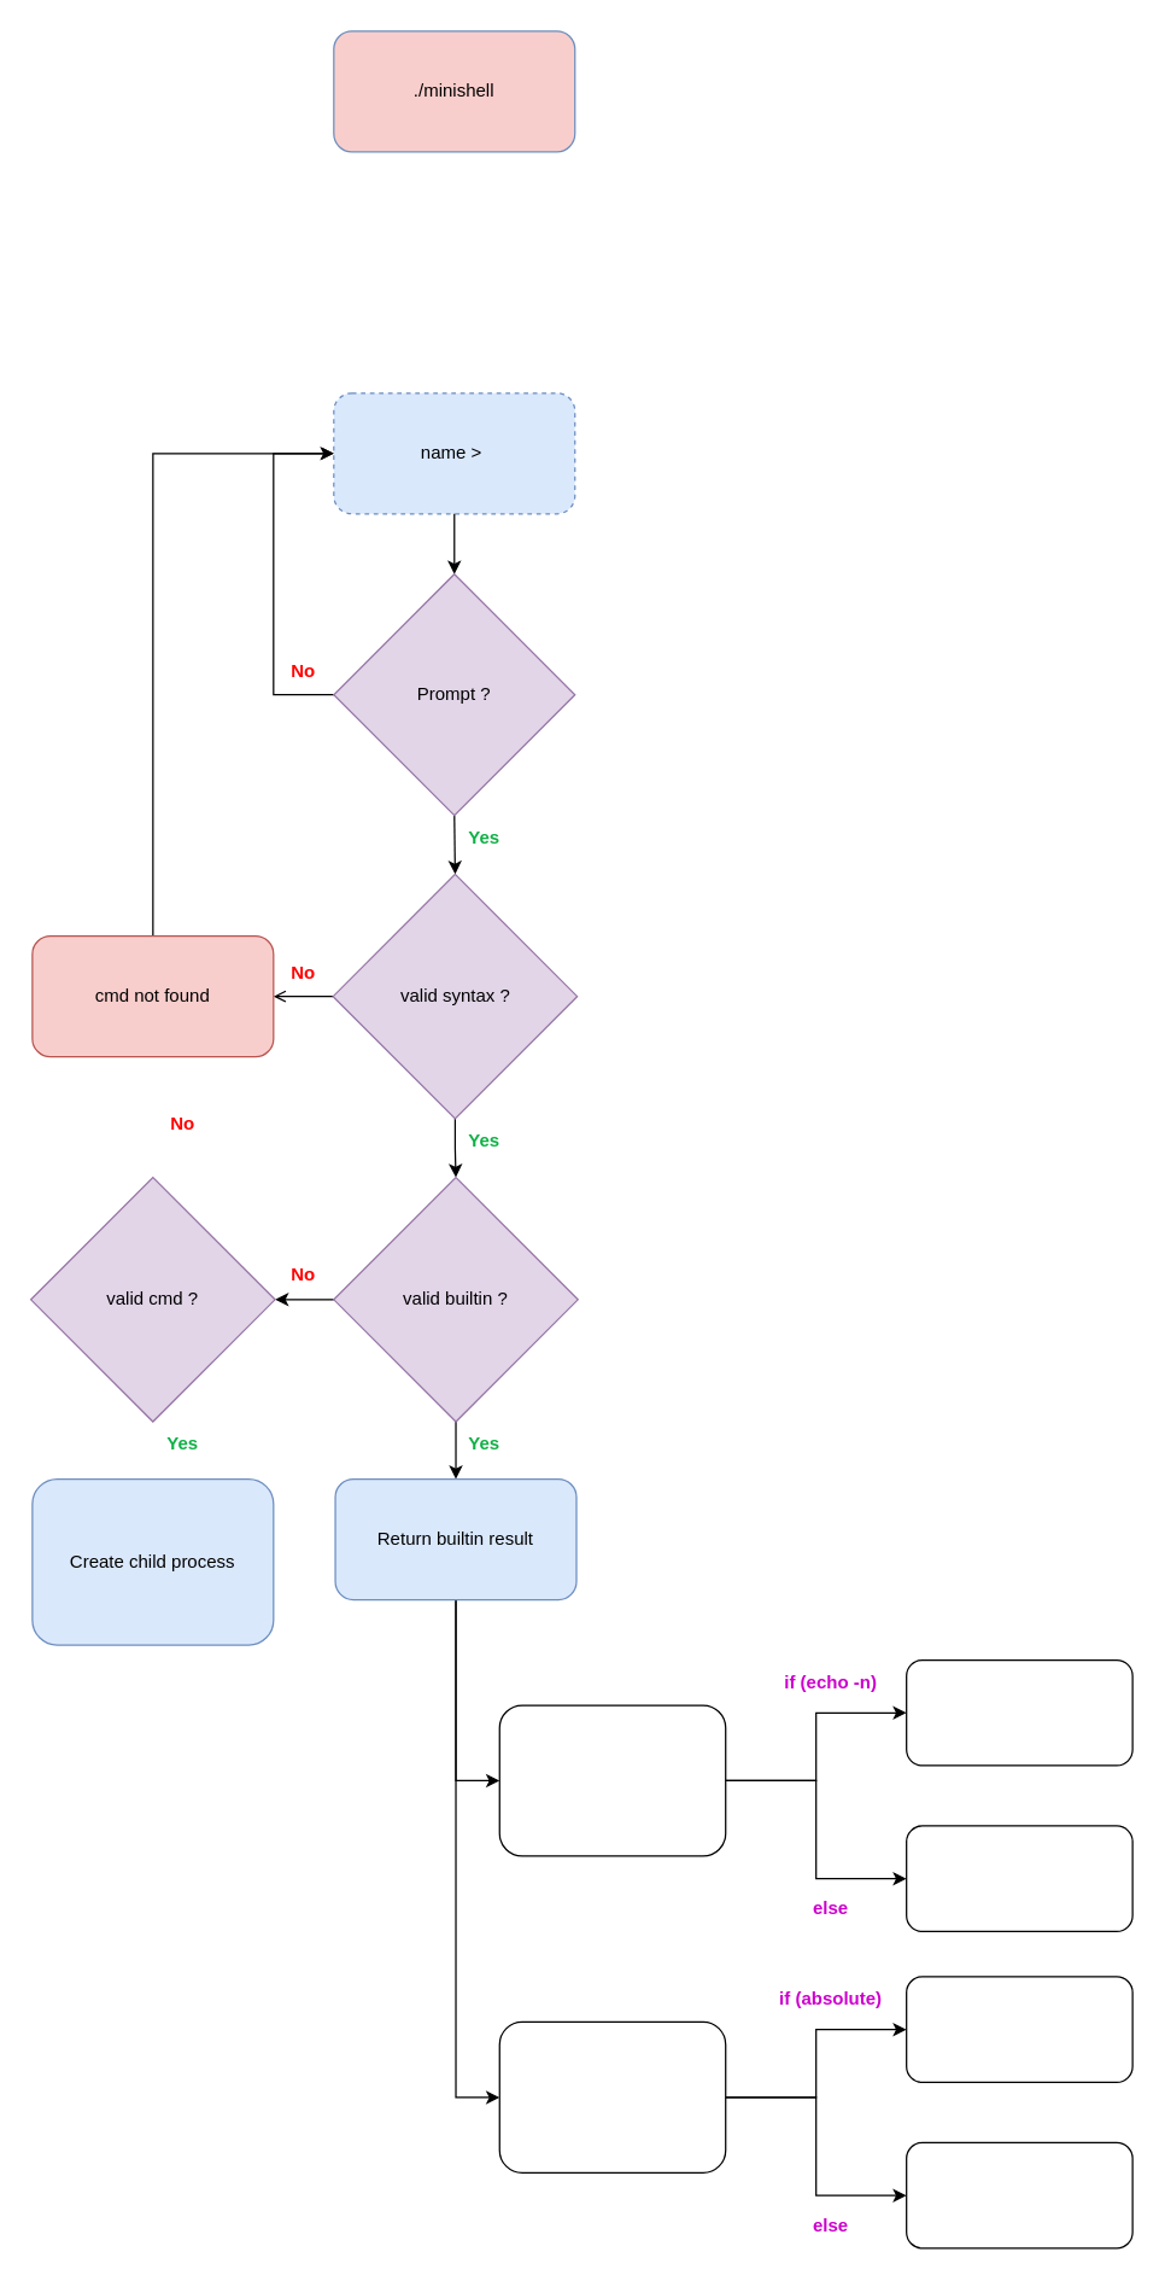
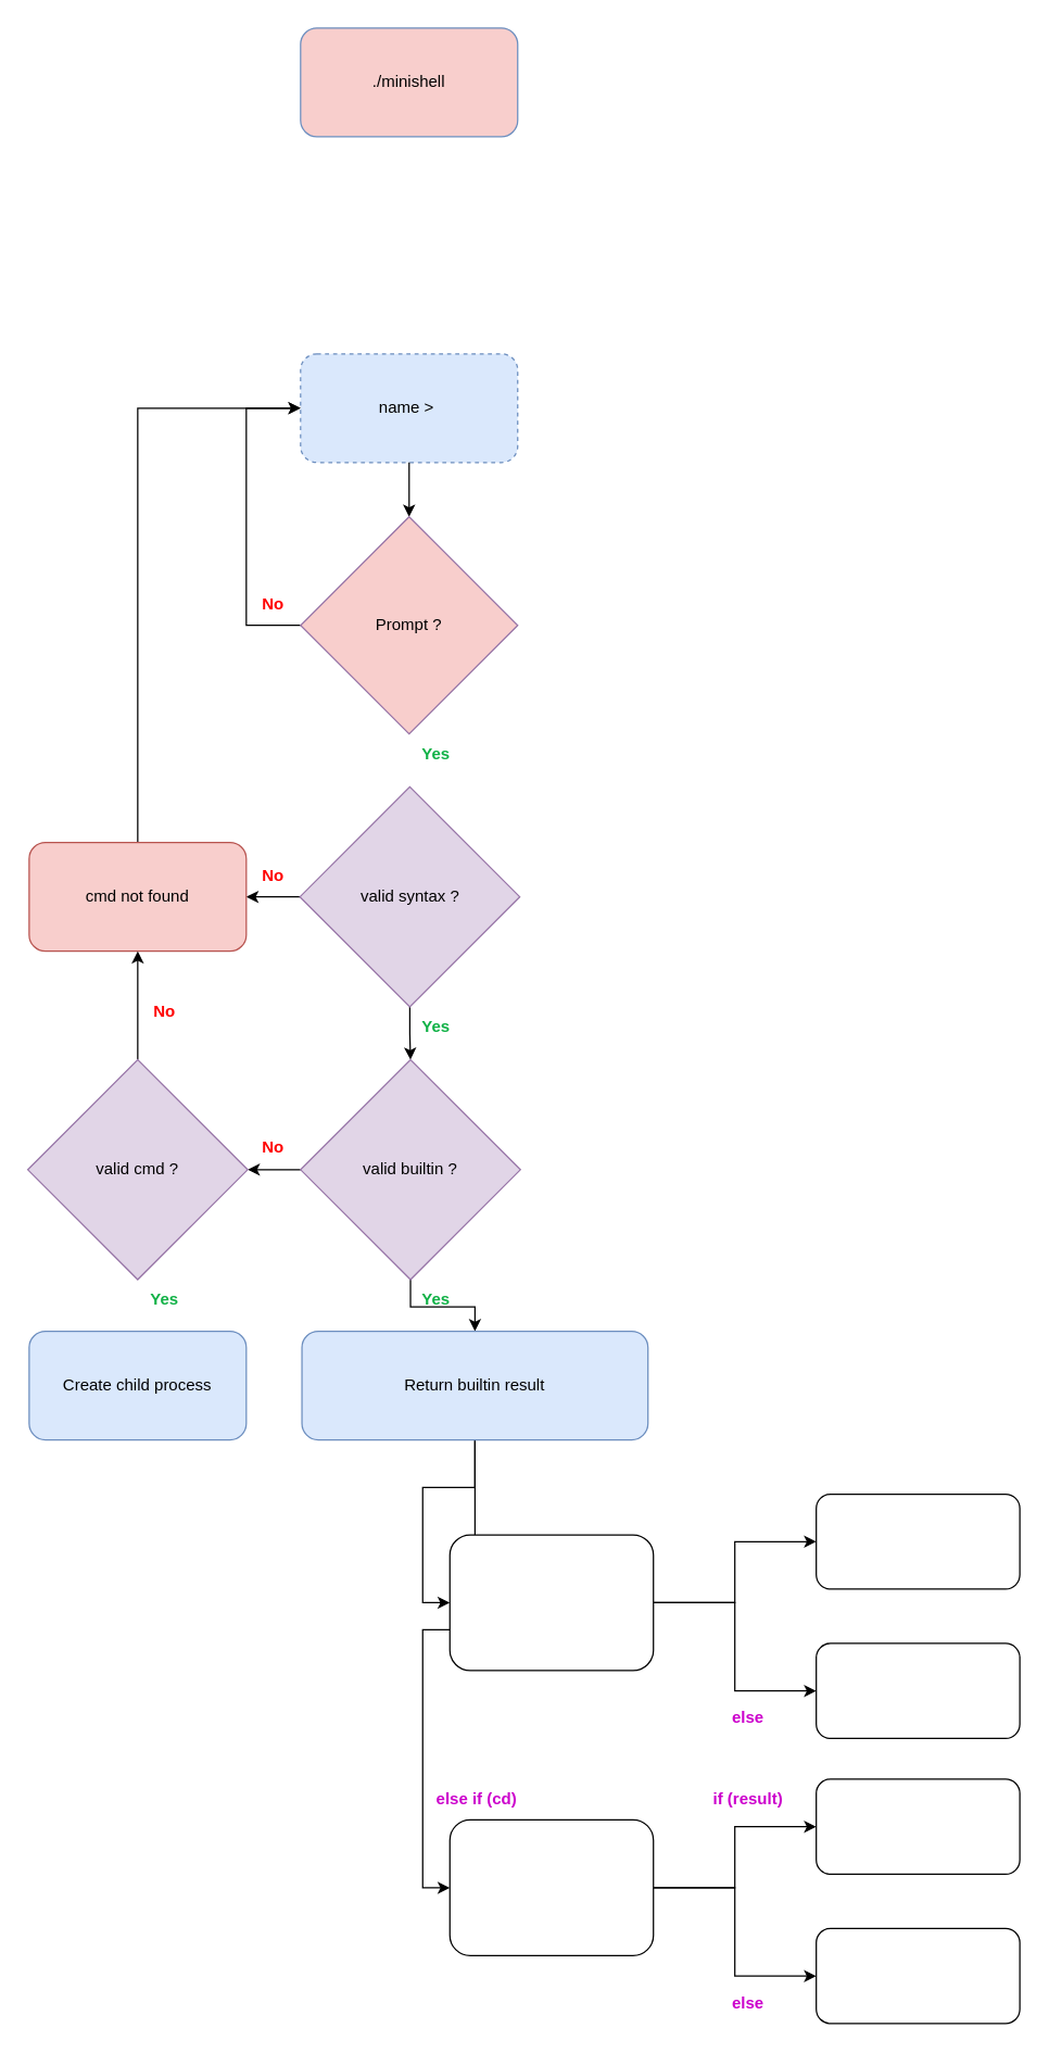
  <mxCell id="0" />
  <mxCell id="1" parent="0" />
  <mxCell id="2" value="./minishell" style="rounded=1;whiteSpace=wrap;html=1;fillColor=#f8cecc;strokeColor=#6c8ebf;container=0;" vertex="1" parent="1"><mxGeometry x="221" y="20" width="160" height="80" as="geometry" /></mxCell>
  <mxCell id="3" value="name &amp;gt;&amp;nbsp;" style="rounded=1;whiteSpace=wrap;html=1;fillColor=#dae8fc;strokeColor=#6c8ebf;container=0;dashed=1;" vertex="1" parent="1"><mxGeometry x="221" y="260" width="160" height="80" as="geometry" /></mxCell>
- <mxCell id="4" style="edgeStyle=orthogonalEdgeStyle;rounded=0;orthogonalLoop=1;jettySize=auto;html=1;entryX=0.5;entryY=0;entryDx=0;entryDy=0;exitX=0.5;exitY=1;exitDx=0;exitDy=0;" edge="1" parent="1" source="9" target="12"><mxGeometry relative="1" as="geometry"><mxPoint x="301" y="460" as="sourcePoint" /><mxPoint x="301" y="540" as="targetPoint" /></mxGeometry></mxCell>
  <mxCell id="5" style="edgeStyle=orthogonalEdgeStyle;rounded=0;orthogonalLoop=1;jettySize=auto;html=1;exitX=0;exitY=0.5;exitDx=0;exitDy=0;entryX=0;entryY=0.5;entryDx=0;entryDy=0;" edge="1" parent="1" source="9" target="3"><mxGeometry relative="1" as="geometry"><mxPoint x="138" y="434" as="sourcePoint" /><mxPoint x="113" y="299" as="targetPoint" /><Array as="points"><mxPoint x="181" y="460" /><mxPoint x="181" y="300" /></Array></mxGeometry></mxCell>
  <mxCell id="6" style="edgeStyle=orthogonalEdgeStyle;rounded=0;orthogonalLoop=1;jettySize=auto;html=1;entryX=0.5;entryY=0;entryDx=0;entryDy=0;" edge="1" parent="1" source="3" target="9"><mxGeometry relative="1" as="geometry"><mxPoint x="301" y="380" as="targetPoint" /></mxGeometry></mxCell>
  <mxCell id="7" value="Yes" style="text;html=1;align=center;verticalAlign=middle;whiteSpace=wrap;rounded=0;fontStyle=1;fontColor=#10b146;" vertex="1" parent="1"><mxGeometry x="291" y="540" width="60" height="30" as="geometry" /></mxCell>
  <mxCell id="8" value="No" style="text;html=1;align=center;verticalAlign=middle;whiteSpace=wrap;rounded=0;fontStyle=1;fontColor=#FF0000;" vertex="1" parent="1"><mxGeometry x="171" y="430" width="60" height="30" as="geometry" /></mxCell>
- <mxCell id="9" value="Prompt ?" style="rhombus;whiteSpace=wrap;html=1;fillColor=#e1d5e7;strokeColor=#9673a6;rotation=0;" vertex="1" parent="1"><mxGeometry x="221" y="380" width="160" height="160" as="geometry" /></mxCell>
- <mxCell id="10" style="edgeStyle=orthogonalEdgeStyle;rounded=0;orthogonalLoop=1;jettySize=auto;html=1;entryX=1;entryY=0.5;entryDx=0;entryDy=0;endArrow=open;" edge="1" parent="1" source="12" target="14"><mxGeometry relative="1" as="geometry" /></mxCell>
+ <mxCell id="9" value="Prompt ?" style="rhombus;whiteSpace=wrap;html=1;fillColor=#f8cecc;strokeColor=#9673a6;rotation=0;" vertex="1" parent="1"><mxGeometry x="221" y="380" width="160" height="160" as="geometry" /></mxCell>
+ <mxCell id="10" style="edgeStyle=orthogonalEdgeStyle;rounded=0;orthogonalLoop=1;jettySize=auto;html=1;entryX=1;entryY=0.5;entryDx=0;entryDy=0;" edge="1" parent="1" source="12" target="14"><mxGeometry relative="1" as="geometry" /></mxCell>
  <mxCell id="11" style="edgeStyle=orthogonalEdgeStyle;rounded=0;orthogonalLoop=1;jettySize=auto;html=1;entryX=0.5;entryY=0;entryDx=0;entryDy=0;" edge="1" parent="1" source="12" target="17"><mxGeometry relative="1" as="geometry" /></mxCell>
  <mxCell id="12" value="valid syntax ?" style="rhombus;whiteSpace=wrap;html=1;fillColor=#e1d5e7;strokeColor=#9673a6;rotation=0;" vertex="1" parent="1"><mxGeometry x="220.5" y="579" width="162" height="162" as="geometry" /></mxCell>
- <mxCell id="13" style="edgeStyle=orthogonalEdgeStyle;rounded=0;orthogonalLoop=1;jettySize=auto;html=1;exitX=0.5;exitY=0;exitDx=0;exitDy=0;entryX=0;entryY=0.5;entryDx=0;entryDy=0;endArrow=open;" edge="1" parent="1" source="14" target="3"><mxGeometry relative="1" as="geometry" /></mxCell>
+ <mxCell id="13" style="edgeStyle=orthogonalEdgeStyle;rounded=0;orthogonalLoop=1;jettySize=auto;html=1;exitX=0.5;exitY=0;exitDx=0;exitDy=0;entryX=0;entryY=0.5;entryDx=0;entryDy=0;" edge="1" parent="1" source="14" target="3"><mxGeometry relative="1" as="geometry" /></mxCell>
  <mxCell id="14" value="cmd not found" style="rounded=1;whiteSpace=wrap;html=1;fillColor=#f8cecc;strokeColor=#b85450;container=0;" vertex="1" parent="1"><mxGeometry x="21" y="620" width="160" height="80" as="geometry" /></mxCell>
  <mxCell id="15" style="edgeStyle=orthogonalEdgeStyle;rounded=0;orthogonalLoop=1;jettySize=auto;html=1;entryX=1;entryY=0.5;entryDx=0;entryDy=0;" edge="1" parent="1" source="17" target="19"><mxGeometry relative="1" as="geometry" /></mxCell>
  <mxCell id="16" style="edgeStyle=orthogonalEdgeStyle;rounded=0;orthogonalLoop=1;jettySize=auto;html=1;entryX=0.5;entryY=0;entryDx=0;entryDy=0;" edge="1" parent="1" source="17" target="28"><mxGeometry relative="1" as="geometry" /></mxCell>
  <mxCell id="17" value="valid builtin ?" style="rhombus;whiteSpace=wrap;html=1;fillColor=#e1d5e7;strokeColor=#9673a6;rotation=0;" vertex="1" parent="1"><mxGeometry x="221" y="780" width="162" height="162" as="geometry" /></mxCell>
+ <mxCell id="18" style="edgeStyle=orthogonalEdgeStyle;rounded=0;orthogonalLoop=1;jettySize=auto;html=1;entryX=0.5;entryY=1;entryDx=0;entryDy=0;" edge="1" parent="1" source="19" target="14"><mxGeometry relative="1" as="geometry" /></mxCell>
  <mxCell id="19" value="valid cmd ?" style="rhombus;whiteSpace=wrap;html=1;fillColor=#e1d5e7;strokeColor=#9673a6;rotation=0;" vertex="1" parent="1"><mxGeometry x="20" y="780" width="162" height="162" as="geometry" /></mxCell>
  <mxCell id="20" value="No" style="text;html=1;align=center;verticalAlign=middle;whiteSpace=wrap;rounded=0;fontStyle=1;fontColor=#FF0000;" vertex="1" parent="1"><mxGeometry x="171" y="630" width="60" height="30" as="geometry" /></mxCell>
  <mxCell id="21" value="No" style="text;html=1;align=center;verticalAlign=middle;whiteSpace=wrap;rounded=0;fontStyle=1;fontColor=#FF0000;" vertex="1" parent="1"><mxGeometry x="171" y="830" width="60" height="30" as="geometry" /></mxCell>
  <mxCell id="22" value="No" style="text;html=1;align=center;verticalAlign=middle;whiteSpace=wrap;rounded=0;fontStyle=1;fontColor=#FF0000;" vertex="1" parent="1"><mxGeometry x="91" y="730" width="60" height="30" as="geometry" /></mxCell>
  <mxCell id="23" value="Yes" style="text;html=1;align=center;verticalAlign=middle;whiteSpace=wrap;rounded=0;fontStyle=1;fontColor=#10b146;" vertex="1" parent="1"><mxGeometry x="291" y="741" width="60" height="30" as="geometry" /></mxCell>
- <mxCell id="24" value="Create child process" style="rounded=1;whiteSpace=wrap;html=1;fillColor=#dae8fc;strokeColor=#6c8ebf;container=0;" vertex="1" parent="1"><mxGeometry x="21" y="980" width="160" height="110" as="geometry" /></mxCell>
+ <mxCell id="24" value="Create child process" style="rounded=1;whiteSpace=wrap;html=1;fillColor=#dae8fc;strokeColor=#6c8ebf;container=0;" vertex="1" parent="1"><mxGeometry x="21" y="980" width="160" height="80" as="geometry" /></mxCell>
  <mxCell id="25" value="Yes" style="text;html=1;align=center;verticalAlign=middle;whiteSpace=wrap;rounded=0;fontStyle=1;fontColor=#10b146;" vertex="1" parent="1"><mxGeometry x="91" y="942" width="60" height="30" as="geometry" /></mxCell>
  <mxCell id="26" style="edgeStyle=orthogonalEdgeStyle;rounded=0;orthogonalLoop=1;jettySize=auto;html=1;entryX=0;entryY=0.5;entryDx=0;entryDy=0;" edge="1" parent="1" source="28" target="32"><mxGeometry relative="1" as="geometry" /></mxCell>
  <mxCell id="27" style="edgeStyle=orthogonalEdgeStyle;rounded=0;orthogonalLoop=1;jettySize=auto;html=1;exitX=0.5;exitY=1;exitDx=0;exitDy=0;entryX=0;entryY=0.5;entryDx=0;entryDy=0;" edge="1" parent="1" source="28" target="39"><mxGeometry relative="1" as="geometry" /></mxCell>
- <mxCell id="28" value="Return builtin result" style="rounded=1;whiteSpace=wrap;html=1;fillColor=#dae8fc;strokeColor=#6c8ebf;container=0;" vertex="1" parent="1"><mxGeometry x="222" y="980" width="160" height="80" as="geometry" /></mxCell>
+ <mxCell id="28" value="Return builtin result" style="rounded=1;whiteSpace=wrap;html=1;fillColor=#dae8fc;strokeColor=#6c8ebf;container=0;" vertex="1" parent="1"><mxGeometry x="222" y="980" width="255" height="80" as="geometry" /></mxCell>
  <mxCell id="29" value="Yes" style="text;html=1;align=center;verticalAlign=middle;whiteSpace=wrap;rounded=0;fontStyle=1;fontColor=#10b146;" vertex="1" parent="1"><mxGeometry x="291" y="942" width="60" height="30" as="geometry" /></mxCell>
  <mxCell id="30" style="edgeStyle=orthogonalEdgeStyle;rounded=0;orthogonalLoop=1;jettySize=auto;html=1;entryX=0;entryY=0.5;entryDx=0;entryDy=0;" edge="1" parent="1" source="32" target="33"><mxGeometry relative="1" as="geometry" /></mxCell>
  <mxCell id="31" style="edgeStyle=orthogonalEdgeStyle;rounded=0;orthogonalLoop=1;jettySize=auto;html=1;exitX=1;exitY=0.5;exitDx=0;exitDy=0;entryX=0;entryY=0.5;entryDx=0;entryDy=0;" edge="1" parent="1" source="32" target="34"><mxGeometry relative="1" as="geometry" /></mxCell>
  <mxCell id="32" value="" style="rounded=1;whiteSpace=wrap;html=1;" vertex="1" parent="1"><mxGeometry x="331" y="1130" width="150" height="100" as="geometry" /></mxCell>
  <mxCell id="33" value="" style="rounded=1;whiteSpace=wrap;html=1;" vertex="1" parent="1"><mxGeometry x="601" y="1100" width="150" height="70" as="geometry" /></mxCell>
  <mxCell id="34" value="" style="rounded=1;whiteSpace=wrap;html=1;" vertex="1" parent="1"><mxGeometry x="601" y="1210" width="150" height="70" as="geometry" /></mxCell>
- <mxCell id="35" value="&lt;font color=&quot;#cc00cc&quot;&gt;if (echo -n)&lt;/font&gt;" style="text;html=1;align=center;verticalAlign=middle;whiteSpace=wrap;rounded=0;fontStyle=1;fontColor=#10b146;" vertex="1" parent="1"><mxGeometry x="511" y="1100" width="80" height="30" as="geometry" /></mxCell>
  <mxCell id="36" value="&lt;font color=&quot;#cc00cc&quot;&gt;else&lt;/font&gt;" style="text;html=1;align=center;verticalAlign=middle;whiteSpace=wrap;rounded=0;fontStyle=1;fontColor=#10b146;" vertex="1" parent="1"><mxGeometry x="511" y="1250" width="80" height="30" as="geometry" /></mxCell>
  <mxCell id="37" style="edgeStyle=orthogonalEdgeStyle;rounded=0;orthogonalLoop=1;jettySize=auto;html=1;" edge="1" parent="1" source="39" target="41"><mxGeometry relative="1" as="geometry" /></mxCell>
  <mxCell id="38" style="edgeStyle=orthogonalEdgeStyle;rounded=0;orthogonalLoop=1;jettySize=auto;html=1;exitX=1;exitY=0.5;exitDx=0;exitDy=0;entryX=0;entryY=0.5;entryDx=0;entryDy=0;" edge="1" parent="1" source="39" target="42"><mxGeometry relative="1" as="geometry" /></mxCell>
  <mxCell id="39" value="" style="rounded=1;whiteSpace=wrap;html=1;" vertex="1" parent="1"><mxGeometry x="331" y="1340" width="150" height="100" as="geometry" /></mxCell>
+ <mxCell id="40" value="&lt;font color=&quot;#cc00cc&quot;&gt;else if (cd)&lt;/font&gt;" style="text;html=1;align=center;verticalAlign=middle;whiteSpace=wrap;rounded=0;fontStyle=1;fontColor=#10b146;" vertex="1" parent="1"><mxGeometry x="311" y="1310" width="80" height="30" as="geometry" /></mxCell>
  <mxCell id="41" value="" style="rounded=1;whiteSpace=wrap;html=1;" vertex="1" parent="1"><mxGeometry x="601" y="1310" width="150" height="70" as="geometry" /></mxCell>
  <mxCell id="42" value="" style="rounded=1;whiteSpace=wrap;html=1;" vertex="1" parent="1"><mxGeometry x="601" y="1420" width="150" height="70" as="geometry" /></mxCell>
- <mxCell id="43" value="&lt;font color=&quot;#cc00cc&quot;&gt;if (absolute)&lt;/font&gt;" style="text;html=1;align=center;verticalAlign=middle;whiteSpace=wrap;rounded=0;fontStyle=1;fontColor=#10b146;" vertex="1" parent="1"><mxGeometry x="511" y="1310" width="80" height="30" as="geometry" /></mxCell>
+ <mxCell id="43" value="&lt;font color=&quot;#cc00cc&quot;&gt;if (result)&lt;/font&gt;" style="text;html=1;align=center;verticalAlign=middle;whiteSpace=wrap;rounded=0;fontStyle=1;fontColor=#10b146;" vertex="1" parent="1"><mxGeometry x="511" y="1310" width="80" height="30" as="geometry" /></mxCell>
  <mxCell id="44" value="&lt;font color=&quot;#cc00cc&quot;&gt;else&lt;/font&gt;" style="text;html=1;align=center;verticalAlign=middle;whiteSpace=wrap;rounded=0;fontStyle=1;fontColor=#10b146;" vertex="1" parent="1"><mxGeometry x="511" y="1460" width="80" height="30" as="geometry" /></mxCell>
